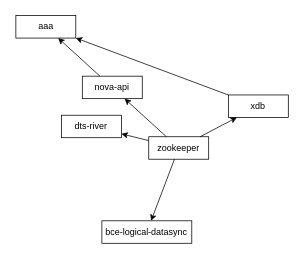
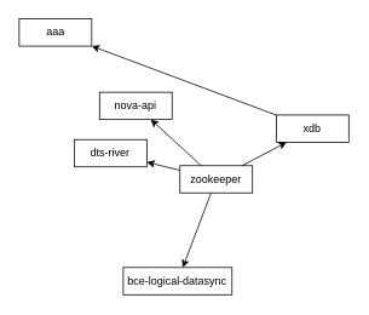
  <mxCell id="0" />
  <mxCell id="1" parent="0" />
  <mxCell id="2" value="zookeeper" style="whiteSpace=wrap;html=1;" vertex="1" parent="1"><mxGeometry x="198" y="182" width="80" height="30" as="geometry" /></mxCell>
  <mxCell id="3" value="bce-logical-datasync" style="whiteSpace=wrap;html=1;" vertex="1" parent="1"><mxGeometry x="135.447" y="294.202" width="120" height="30" as="geometry" /></mxCell>
  <mxCell id="4" value="" style="rounded=0;" edge="1" source="2" target="3" parent="1"><mxGeometry x="120" y="330" as="geometry" /></mxCell>
  <mxCell id="5" value="dts-river" style="whiteSpace=wrap;html=1;" vertex="1" parent="1"><mxGeometry x="81.487" y="153.282" width="80" height="30" as="geometry" /></mxCell>
  <mxCell id="6" value="" style="rounded=0;" edge="1" source="2" target="5" parent="1"><mxGeometry x="120" y="330" as="geometry" /></mxCell>
  <mxCell id="7" value="nova-api" style="whiteSpace=wrap;html=1;" vertex="1" parent="1"><mxGeometry x="109.319" y="101.157" width="80" height="30" as="geometry" /></mxCell>
  <mxCell id="8" value="" style="rounded=0;" edge="1" source="2" target="7" parent="1"><mxGeometry x="120" y="330" as="geometry" /></mxCell>
  <mxCell id="9" value="aaa" style="whiteSpace=wrap;html=1;" vertex="1" parent="1"><mxGeometry x="20.638" y="20.313" width="80" height="30" as="geometry" /></mxCell>
- <mxCell id="10" value="" style="rounded=0;" edge="1" source="7" target="9" parent="1"><mxGeometry x="120" y="330" as="geometry" /></mxCell>
  <mxCell id="11" value="xdb" style="whiteSpace=wrap;html=1;" vertex="1" parent="1"><mxGeometry x="304.255" y="126.233" width="80" height="30" as="geometry" /></mxCell>
  <mxCell id="12" value="" style="rounded=0;" edge="1" source="11" target="9" parent="1"><mxGeometry x="120" y="330" as="geometry" /></mxCell>
  <mxCell id="13" value="" style="rounded=0;" edge="1" source="2" target="11" parent="1"><mxGeometry x="120" y="330" as="geometry" /></mxCell>
